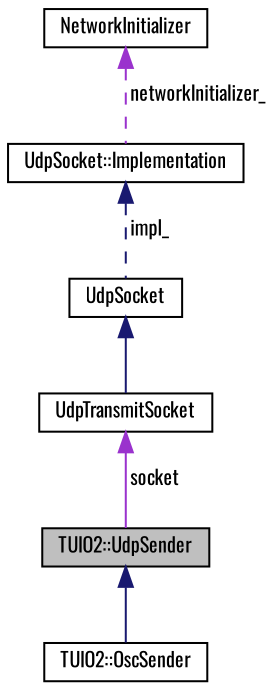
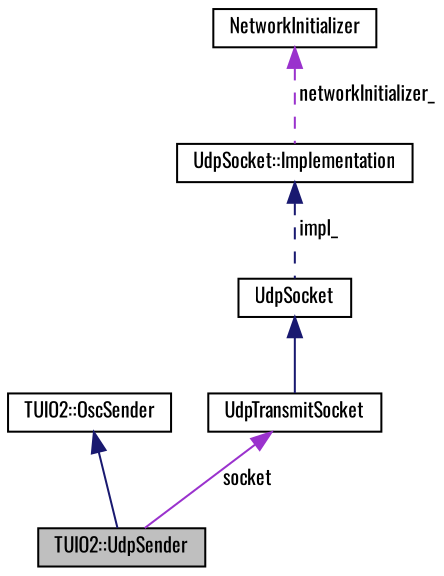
  digraph {
    fontname=Oswald
    node [color=black fillcolor=white fontname=Oswald fontsize=10 shape=record style=filled]
    edge [color=midnightblue dir=back fontname=Oswald fontsize=10 labelfontname=Helvetica labelfontsize=10 style=solid]
    n1 [fillcolor=grey75 fontcolor=black height=0.2 label="TUIO2::UdpSender" width=0.4]
    n2 [height=0.2 label="TUIO2::OscSender" width=0.4]
    n3 [height=0.2 label=UdpTransmitSocket width=0.4]
    n4 [height=0.2 label=UdpSocket width=0.4]
    n5 [height=0.2 label="UdpSocket::Implementation" width=0.4]
    n6 [height=0.2 label=NetworkInitializer width=0.4]
-   n1 -> n2
+   n2 -> n1
    n3 -> n1 [color=darkorchid3 label=" socket"]
    n4 -> n3
    n5 -> n4 [label=" impl_" style=dashed]
    n6 -> n5 [color=darkorchid3 label=" networkInitializer_" style=dashed]
  }
